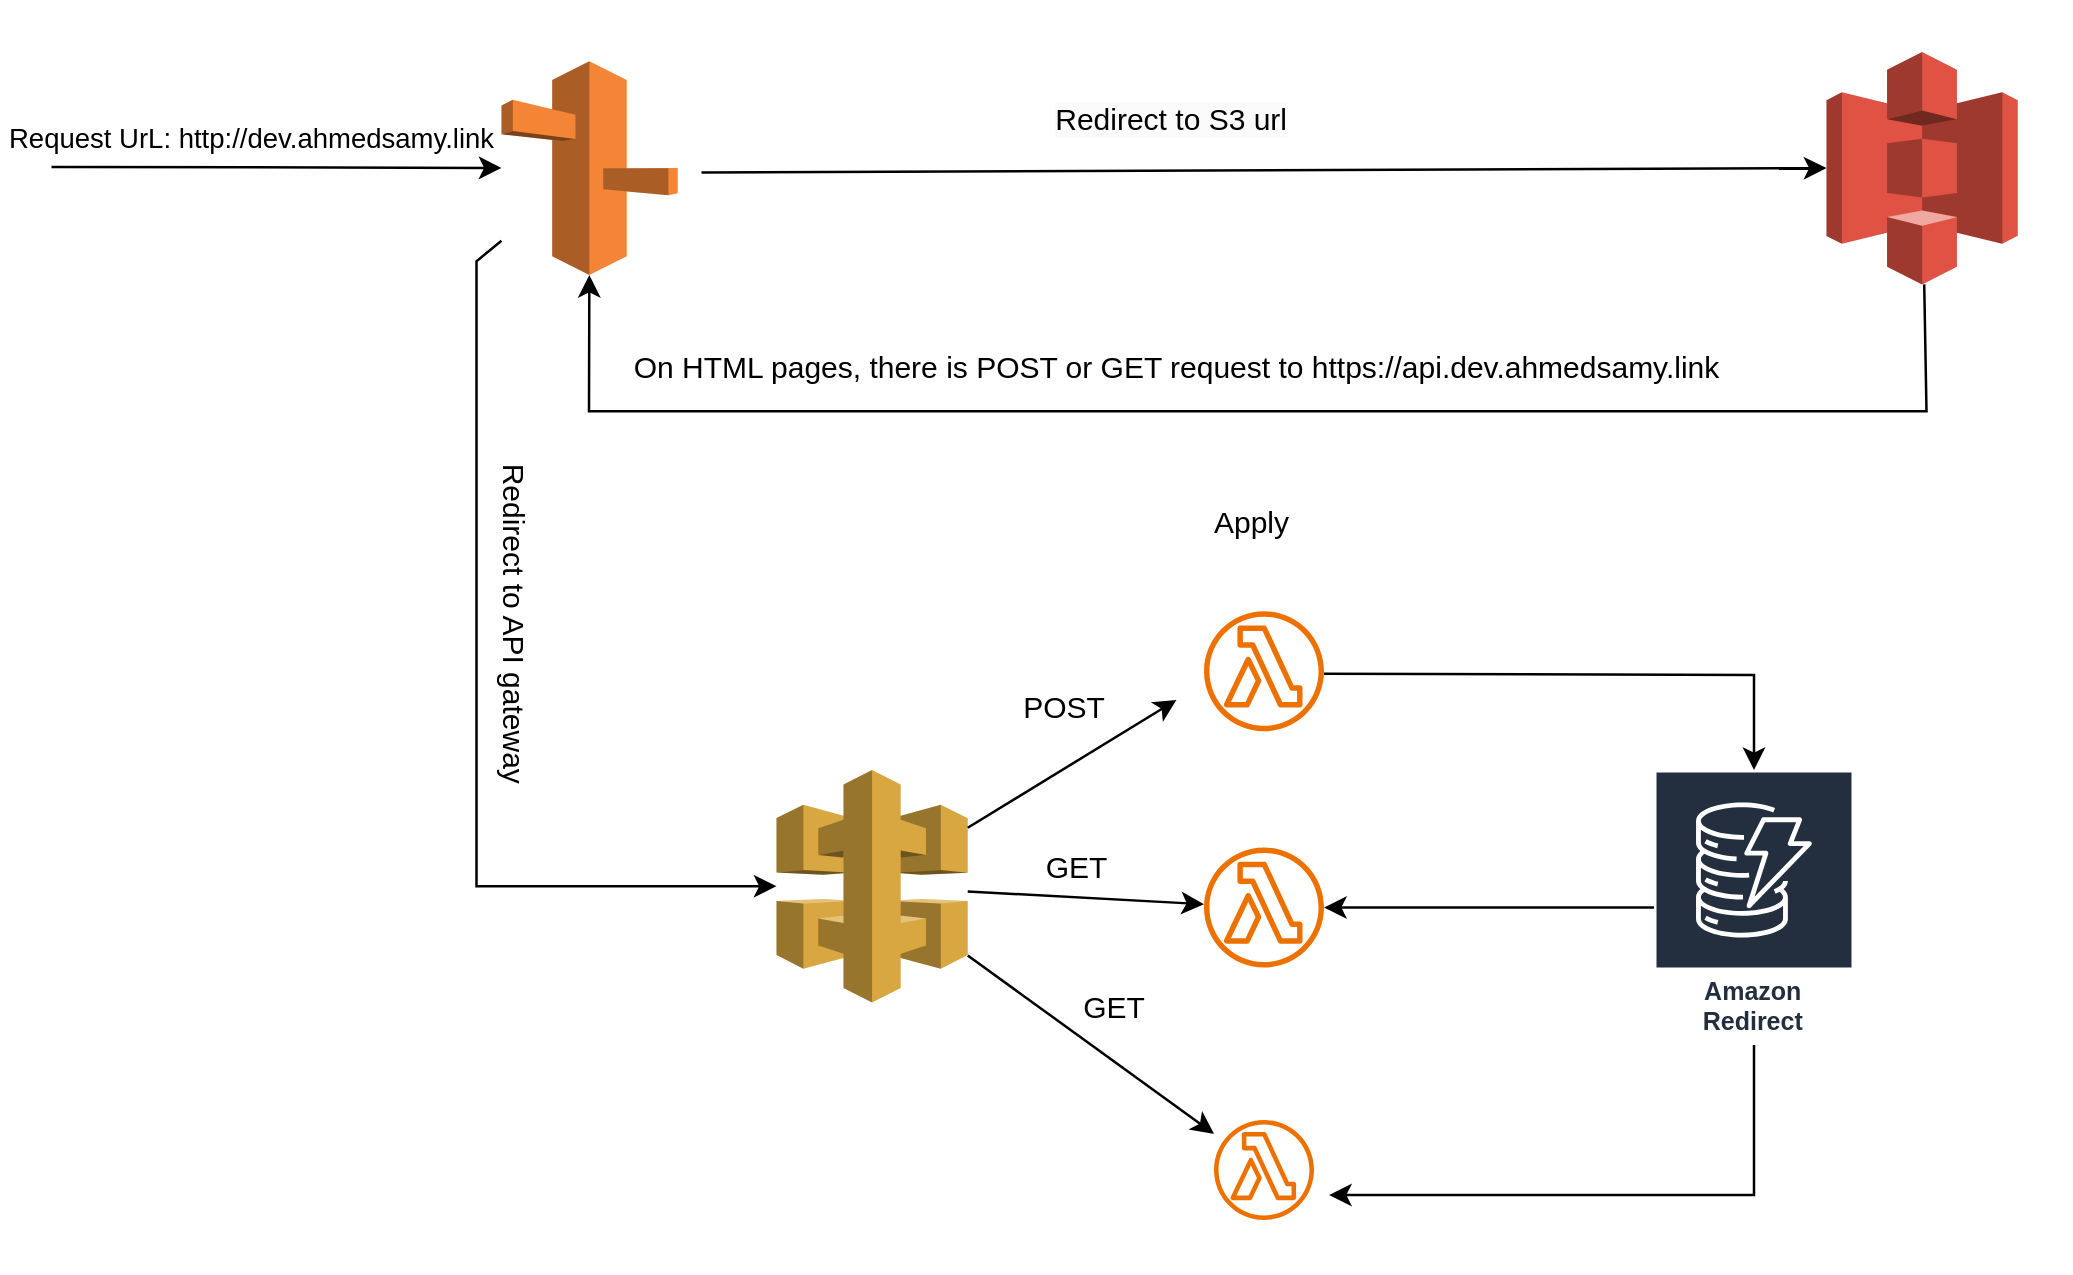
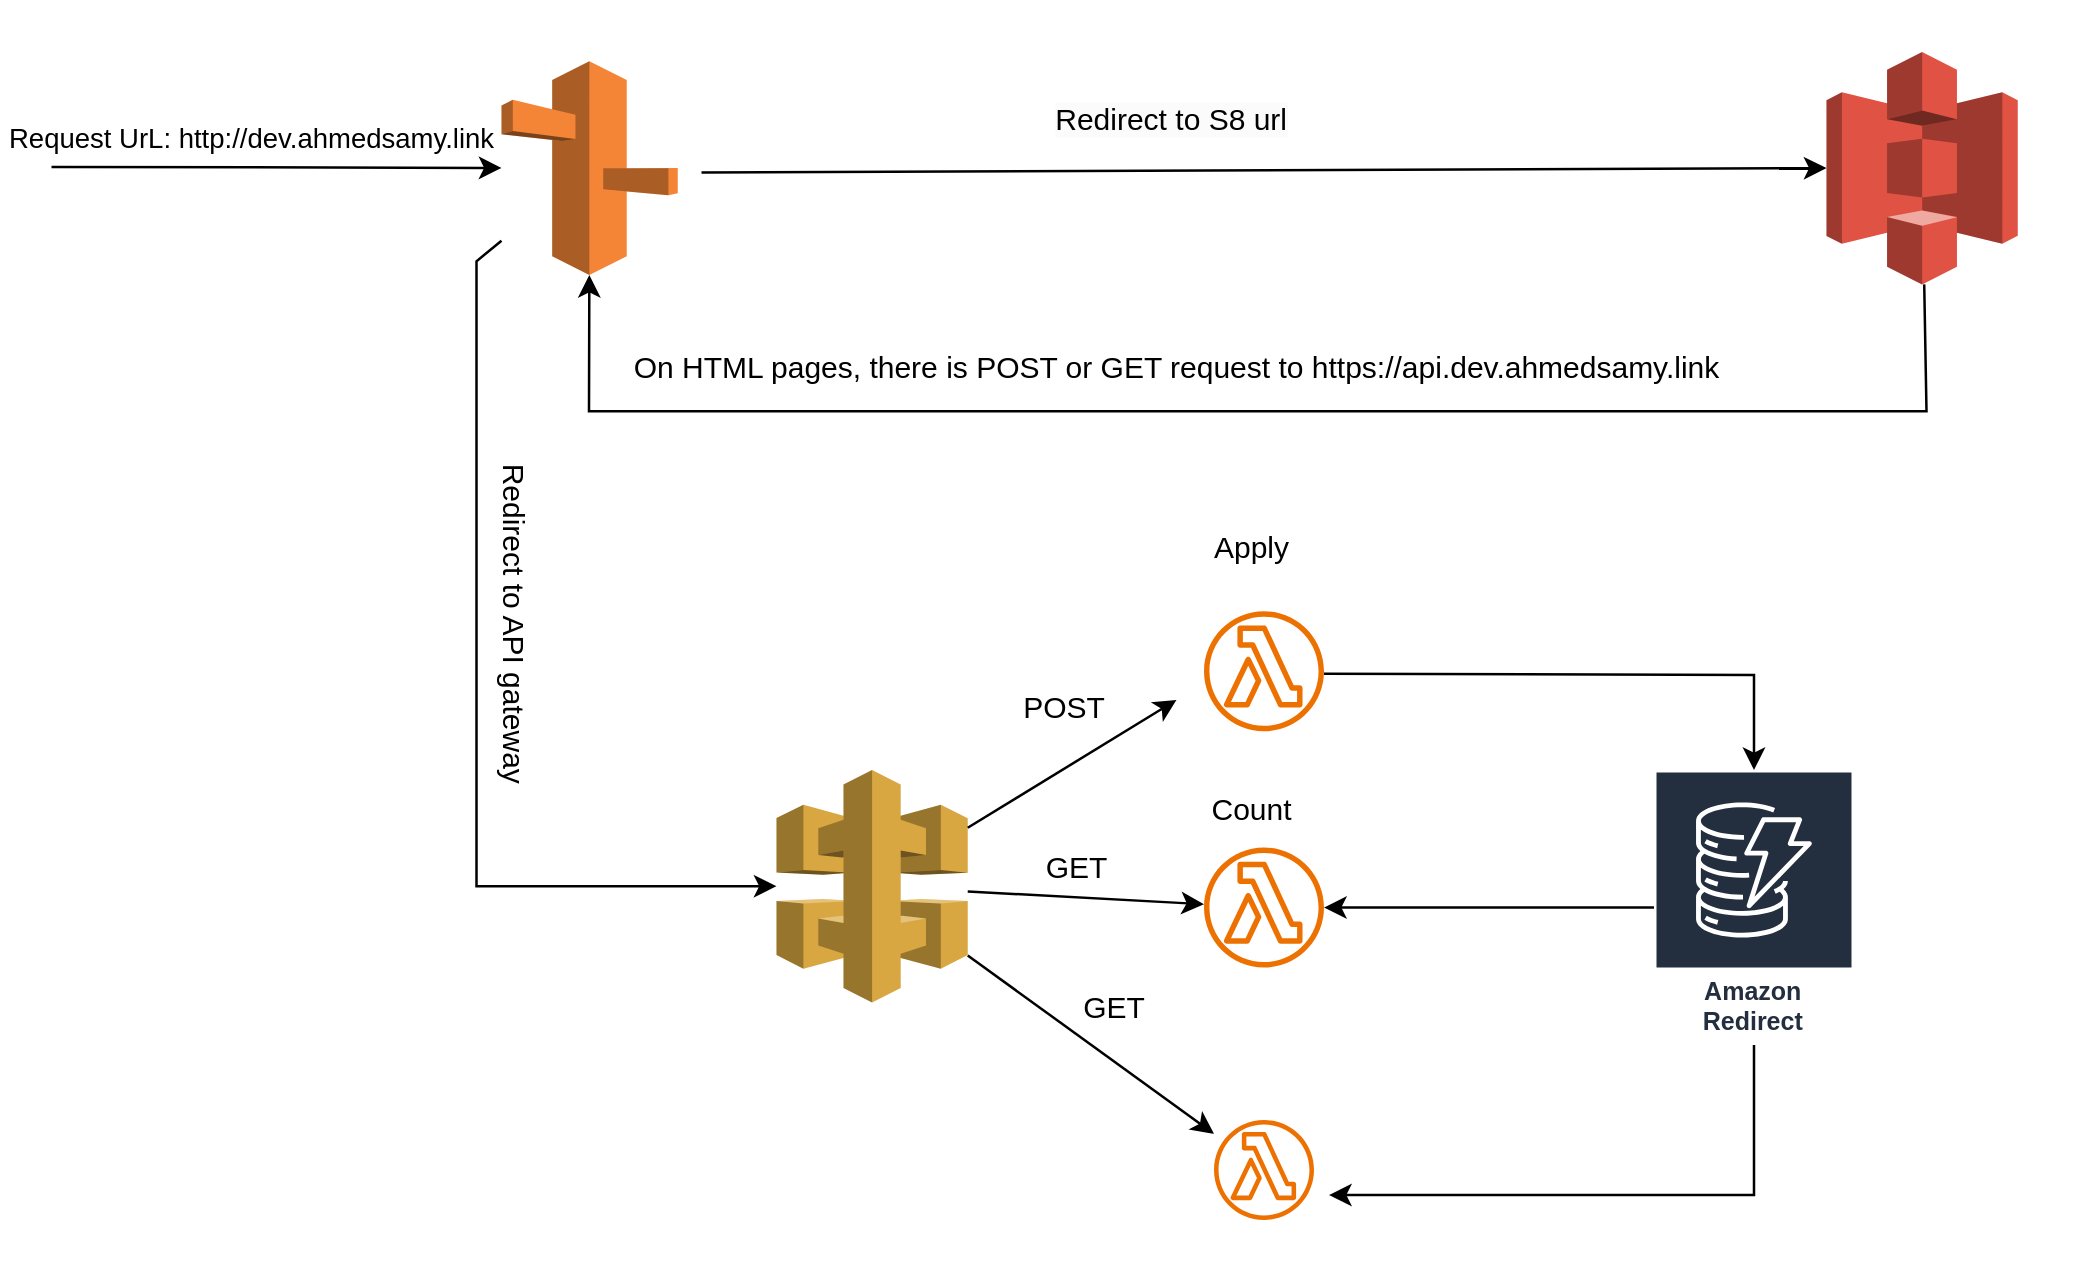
  <mxCell id="0" />
  <mxCell id="1" parent="0" />
  <mxCell id="2" style="edgeStyle=orthogonalEdgeStyle;rounded=0;orthogonalLoop=1;jettySize=auto;html=1;" parent="1" target="8" edge="1"><mxGeometry relative="1" as="geometry"><mxPoint x="528.999" y="269" as="sourcePoint" /></mxGeometry></mxCell>
  <mxCell id="3" value="" style="sketch=0;outlineConnect=0;fontColor=#232F3E;gradientColor=none;fillColor=#ED7100;strokeColor=none;dashed=0;verticalLabelPosition=bottom;verticalAlign=top;align=center;html=1;fontSize=12;fontStyle=0;aspect=fixed;pointerEvents=1;shape=mxgraph.aws4.lambda_function;" parent="1" vertex="1"><mxGeometry x="481" y="244" width="48" height="48" as="geometry" /></mxCell>
  <mxCell id="4" value="" style="sketch=0;outlineConnect=0;fontColor=#232F3E;gradientColor=none;fillColor=#ED7100;strokeColor=none;dashed=0;verticalLabelPosition=bottom;verticalAlign=top;align=center;html=1;fontSize=12;fontStyle=0;aspect=fixed;pointerEvents=1;shape=mxgraph.aws4.lambda_function;" parent="1" vertex="1"><mxGeometry x="481" y="338.5" width="48" height="48" as="geometry" /></mxCell>
  <mxCell id="5" value="" style="sketch=0;outlineConnect=0;fontColor=#232F3E;gradientColor=none;fillColor=#ED7100;strokeColor=none;dashed=0;verticalLabelPosition=bottom;verticalAlign=top;align=center;html=1;fontSize=12;fontStyle=0;aspect=fixed;pointerEvents=1;shape=mxgraph.aws4.lambda_function;" parent="1" vertex="1"><mxGeometry x="485" y="447.5" width="40" height="40" as="geometry" /></mxCell>
  <mxCell id="6" value="" style="outlineConnect=0;dashed=0;verticalLabelPosition=bottom;verticalAlign=top;align=center;html=1;shape=mxgraph.aws3.route_53;fillColor=#F58536;gradientColor=none;" parent="1" vertex="1"><mxGeometry x="200" y="24" width="70.5" height="85.5" as="geometry" /></mxCell>
  <mxCell id="7" style="edgeStyle=orthogonalEdgeStyle;rounded=0;orthogonalLoop=1;jettySize=auto;html=1;" parent="1" source="8" target="4" edge="1"><mxGeometry relative="1" as="geometry" /></mxCell>
  <mxCell id="8" value="Amazon Redirect" style="sketch=0;outlineConnect=0;fontColor=#232F3E;gradientColor=none;strokeColor=#ffffff;fillColor=#232F3E;dashed=0;verticalLabelPosition=middle;verticalAlign=bottom;align=center;html=1;whiteSpace=wrap;fontSize=10;fontStyle=1;spacing=3;shape=mxgraph.aws4.productIcon;prIcon=mxgraph.aws4.dynamodb;" parent="1" vertex="1"><mxGeometry x="661" y="307.5" width="80" height="110" as="geometry" /></mxCell>
  <mxCell id="9" value="" style="outlineConnect=0;dashed=0;verticalLabelPosition=bottom;verticalAlign=top;align=center;html=1;shape=mxgraph.aws3.api_gateway;fillColor=#D9A741;gradientColor=none;" parent="1" vertex="1"><mxGeometry x="310" y="307.5" width="76.5" height="93" as="geometry" /></mxCell>
  <mxCell id="10" value="" style="endArrow=classic;html=1;rounded=0;" parent="1" source="9" edge="1"><mxGeometry relative="1" as="geometry"><mxPoint x="370" y="279.5" as="sourcePoint" /><mxPoint x="470" y="279.5" as="targetPoint" /></mxGeometry></mxCell>
  <mxCell id="11" value="" style="endArrow=classic;html=1;rounded=0;" parent="1" source="9" target="4" edge="1"><mxGeometry relative="1" as="geometry"><mxPoint x="397" y="340.5" as="sourcePoint" /><mxPoint x="480" y="289.5" as="targetPoint" /></mxGeometry></mxCell>
  <mxCell id="12" value="" style="endArrow=classic;html=1;rounded=0;" parent="1" source="9" target="5" edge="1"><mxGeometry relative="1" as="geometry"><mxPoint x="301" y="367.5" as="sourcePoint" /><mxPoint x="461" y="367.5" as="targetPoint" /></mxGeometry></mxCell>
  <mxCell id="13" value="" style="endArrow=classic;html=1;rounded=0;" parent="1" source="8" edge="1"><mxGeometry width="50" height="50" relative="1" as="geometry"><mxPoint x="701" y="477.5" as="sourcePoint" /><mxPoint x="531" y="477.5" as="targetPoint" /><Array as="points"><mxPoint x="701" y="477.5" /></Array></mxGeometry></mxCell>
  <mxCell id="14" value="" style="endArrow=classic;html=1;rounded=0;" parent="1" target="6" edge="1"><mxGeometry relative="1" as="geometry"><mxPoint x="20" y="66.25" as="sourcePoint" /><mxPoint x="120" y="66.25" as="targetPoint" /></mxGeometry></mxCell>
  <mxCell id="15" value="Request UrL: http://dev.ahmedsamy.link" style="edgeLabel;html=1;align=center;verticalAlign=middle;resizable=0;points=[];" parent="14" vertex="1" connectable="0"><mxGeometry x="0.013" y="-2" relative="1" as="geometry"><mxPoint x="-11" y="-14" as="offset" /></mxGeometry></mxCell>
  <mxCell id="16" value="" style="endArrow=classic;html=1;rounded=0;entryX=0;entryY=0.5;entryDx=0;entryDy=0;entryPerimeter=0;" parent="1" target="17" edge="1"><mxGeometry relative="1" as="geometry"><mxPoint x="280" y="68.5" as="sourcePoint" /><mxPoint x="481" y="70.18" as="targetPoint" /></mxGeometry></mxCell>
  <mxCell id="17" value="" style="outlineConnect=0;dashed=0;verticalLabelPosition=bottom;verticalAlign=top;align=center;html=1;shape=mxgraph.aws3.s3;fillColor=#E05243;gradientColor=none;" parent="1" vertex="1"><mxGeometry x="730" y="20.25" width="76.5" height="93" as="geometry" /></mxCell>
  <mxCell id="18" value="" style="endArrow=classic;html=1;rounded=0;" parent="1" source="17" target="6" edge="1"><mxGeometry width="50" height="50" relative="1" as="geometry"><mxPoint x="770" y="164" as="sourcePoint" /><mxPoint x="481" y="144" as="targetPoint" /><Array as="points"><mxPoint x="770" y="164" /><mxPoint x="235" y="164" /></Array></mxGeometry></mxCell>
  <mxCell id="19" value="On HTML pages, there is POST or GET request to https://api.dev.ahmedsamy.link" style="text;html=1;align=center;verticalAlign=middle;resizable=0;points=[];autosize=1;strokeColor=none;fillColor=none;" parent="1" vertex="1"><mxGeometry x="240" y="132" width="460" height="30" as="geometry" /></mxCell>
  <mxCell id="20" value="" style="endArrow=classic;html=1;rounded=0;" parent="1" source="6" target="9" edge="1"><mxGeometry width="50" height="50" relative="1" as="geometry"><mxPoint x="150" y="94" as="sourcePoint" /><mxPoint x="200" y="364" as="targetPoint" /><Array as="points"><mxPoint x="190" y="104" /><mxPoint x="190" y="354" /></Array></mxGeometry></mxCell>
  <mxCell id="21" value="Redirect to API gateway" style="text;html=1;align=center;verticalAlign=middle;resizable=0;points=[];autosize=1;strokeColor=none;fillColor=none;rotation=90;" parent="1" vertex="1"><mxGeometry x="130" y="234" width="150" height="30" as="geometry" /></mxCell>
  <mxCell id="22" value="POST" style="text;html=1;align=center;verticalAlign=middle;resizable=0;points=[];autosize=1;strokeColor=none;fillColor=none;" parent="1" vertex="1"><mxGeometry x="395" y="267.5" width="60" height="30" as="geometry" /></mxCell>
  <mxCell id="23" value="GET" style="text;html=1;align=center;verticalAlign=middle;resizable=0;points=[];autosize=1;strokeColor=none;fillColor=none;" parent="1" vertex="1"><mxGeometry x="405" y="332" width="50" height="30" as="geometry" /></mxCell>
  <mxCell id="24" value="GET" style="text;html=1;align=center;verticalAlign=middle;resizable=0;points=[];autosize=1;strokeColor=none;fillColor=none;" parent="1" vertex="1"><mxGeometry x="420" y="387.5" width="50" height="30" as="geometry" /></mxCell>
- <mxCell id="25" value="&lt;span style=&quot;color: rgb(0, 0, 0); font-family: Helvetica; font-size: 12px; font-style: normal; font-variant-ligatures: normal; font-variant-caps: normal; font-weight: 400; letter-spacing: normal; orphans: 2; text-align: center; text-indent: 0px; text-transform: none; widows: 2; word-spacing: 0px; -webkit-text-stroke-width: 0px; white-space: nowrap; background-color: rgb(251, 251, 251); text-decoration-thickness: initial; text-decoration-style: initial; text-decoration-color: initial; display: inline !important; float: none;&quot;&gt;Redirect to S3 url&lt;/span&gt;" style="text;whiteSpace=wrap;html=1;" parent="1" vertex="1"><mxGeometry x="420" y="34" width="170" height="40" as="geometry" /></mxCell>
- <mxCell id="26" value="Apply" style="text;html=1;align=center;verticalAlign=middle;resizable=0;points=[];autosize=1;strokeColor=none;fillColor=none;" vertex="1" parent="1"><mxGeometry x="475" y="194" width="50" height="30" as="geometry" /></mxCell>
+ <mxCell id="25" value="&lt;span style=&quot;color: rgb(0, 0, 0); font-family: Helvetica; font-size: 12px; font-style: normal; font-variant-ligatures: normal; font-variant-caps: normal; font-weight: 400; letter-spacing: normal; orphans: 2; text-align: center; text-indent: 0px; text-transform: none; widows: 2; word-spacing: 0px; -webkit-text-stroke-width: 0px; white-space: nowrap; background-color: rgb(251, 251, 251); text-decoration-thickness: initial; text-decoration-style: initial; text-decoration-color: initial; display: inline !important; float: none;&quot;&gt;Redirect to S8 url&lt;/span&gt;" style="text;whiteSpace=wrap;html=1;" parent="1" vertex="1"><mxGeometry x="420" y="34" width="170" height="40" as="geometry" /></mxCell>
+ <mxCell id="26" value="Apply" style="text;html=1;align=center;verticalAlign=middle;resizable=0;points=[];autosize=1;strokeColor=none;fillColor=none;" vertex="1" parent="1"><mxGeometry x="475" y="204" width="50" height="30" as="geometry" /></mxCell>
+ <mxCell id="27" value="Count" style="text;html=1;align=center;verticalAlign=middle;resizable=0;points=[];autosize=1;strokeColor=none;fillColor=none;" vertex="1" parent="1"><mxGeometry x="470" y="308.5" width="60" height="30" as="geometry" /></mxCell>
